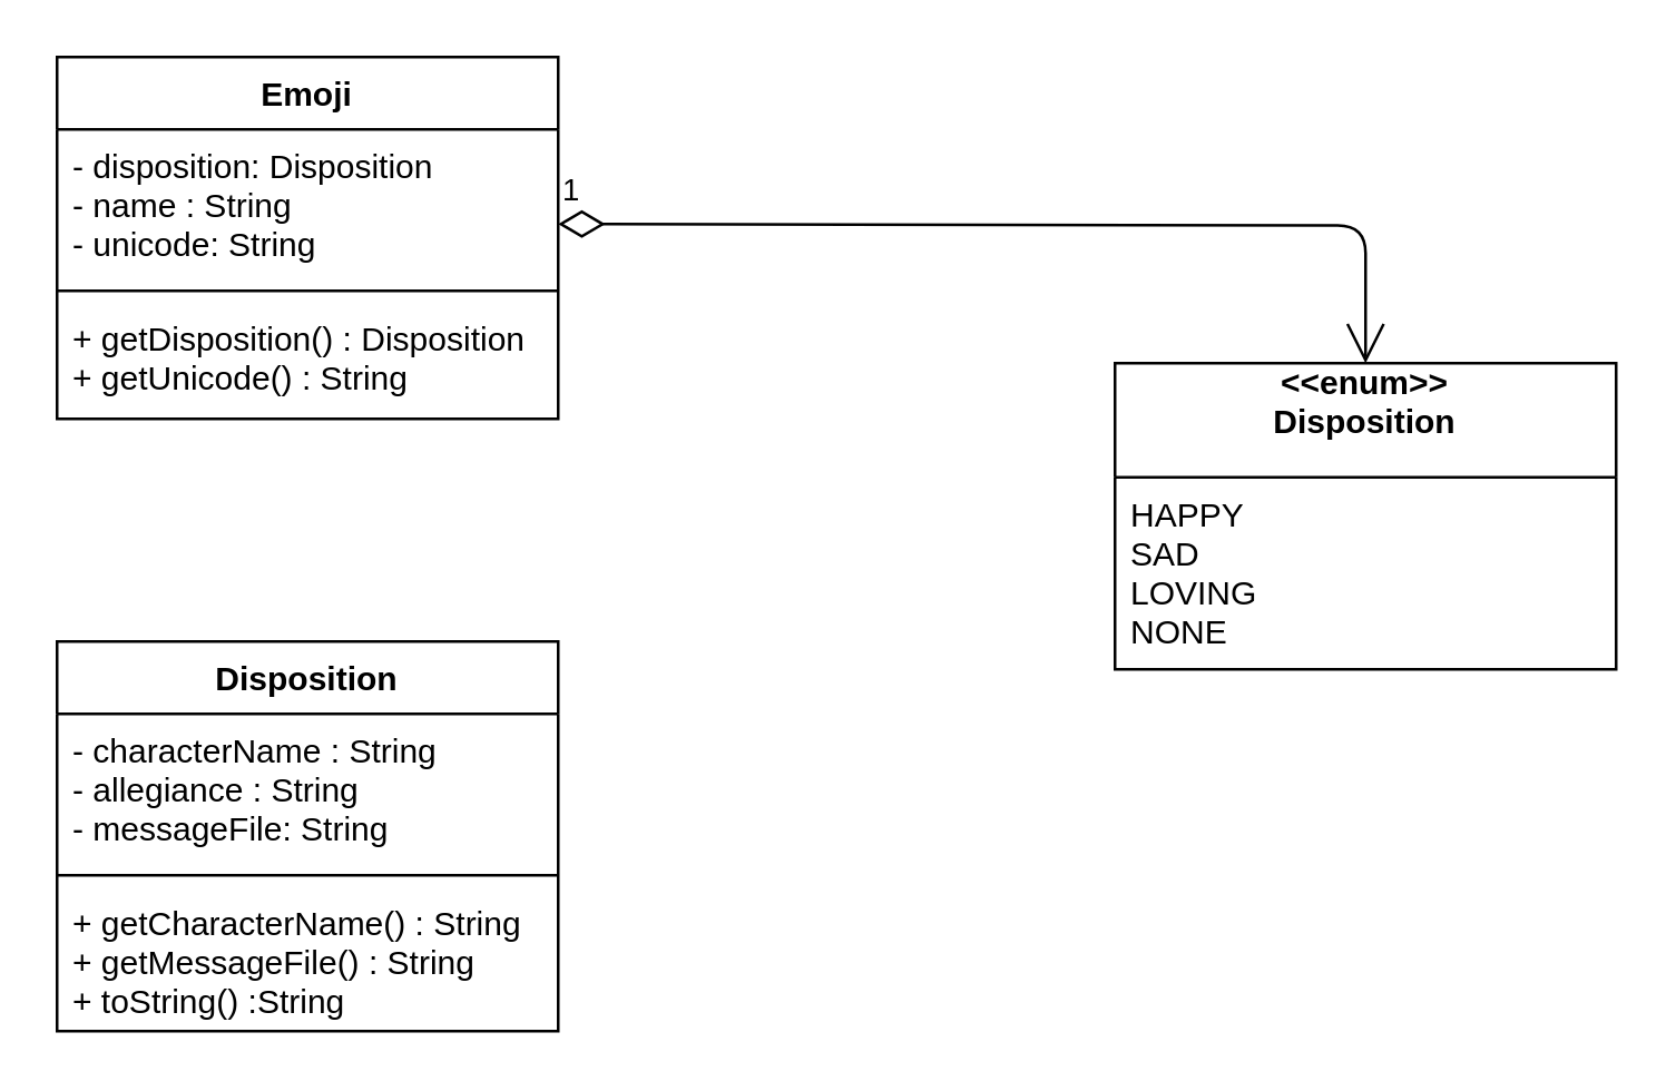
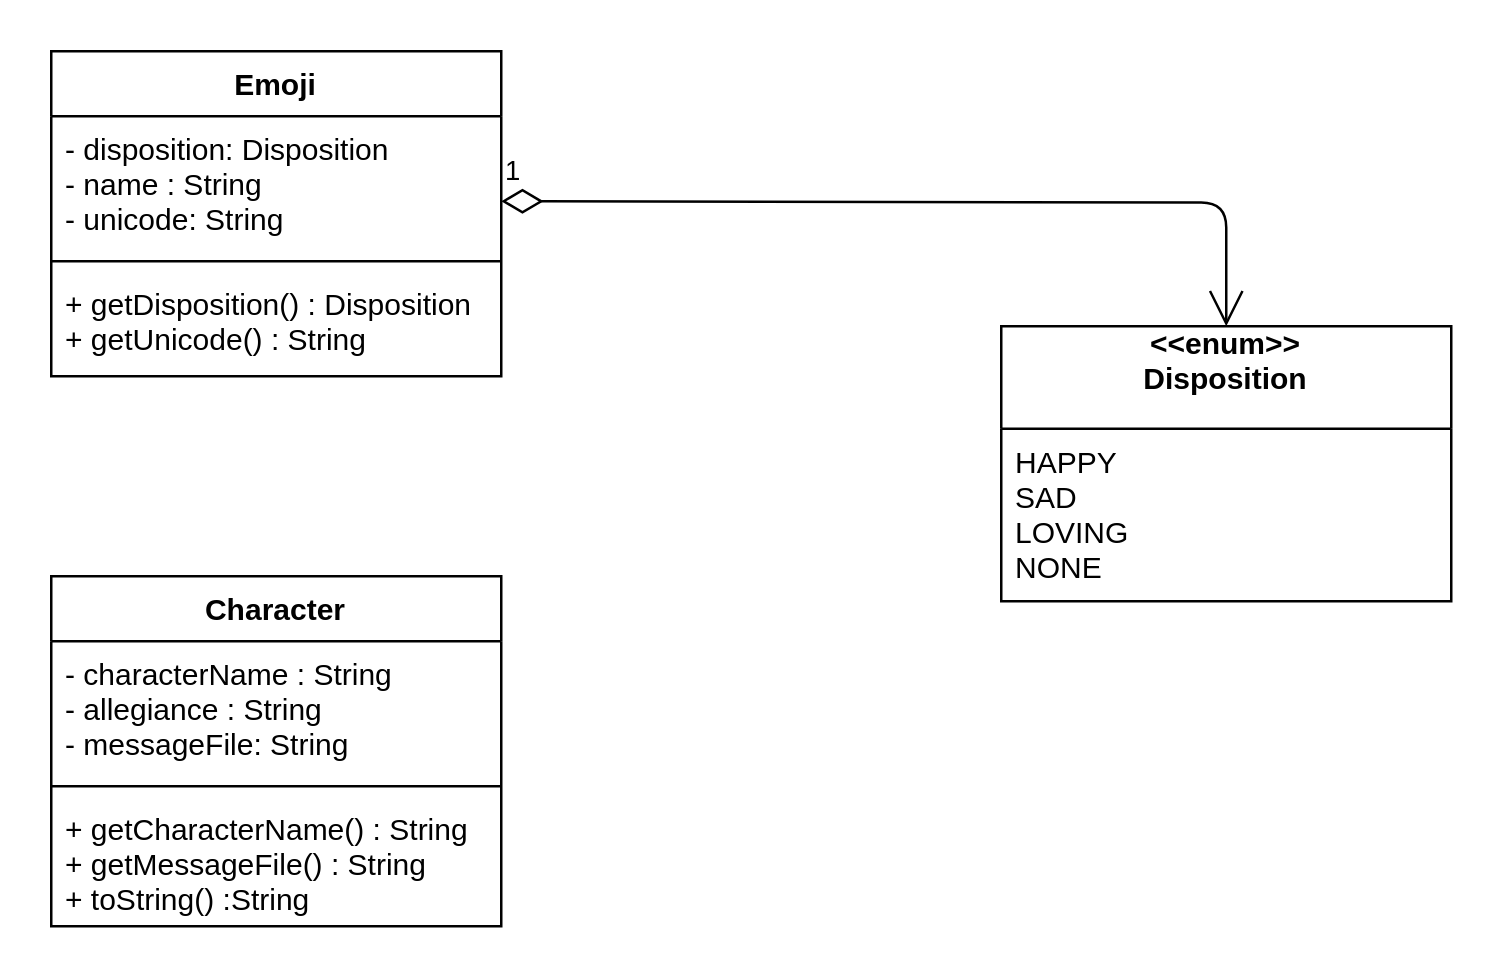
  <mxCell id="0" />
  <mxCell id="1" parent="0" />
  <mxCell id="2" value="Emoji" style="swimlane;fontStyle=1;align=center;verticalAlign=top;childLayout=stackLayout;horizontal=1;startSize=26;horizontalStack=0;resizeParent=1;resizeParentMax=0;resizeLast=0;collapsible=1;marginBottom=0;" parent="1" vertex="1"><mxGeometry x="20" y="20" width="180" height="130" as="geometry" /></mxCell>
  <mxCell id="3" value="- disposition: Disposition&#10;- name : String&#10;- unicode: String&#10;" style="text;strokeColor=none;fillColor=none;align=left;verticalAlign=top;spacingLeft=4;spacingRight=4;overflow=hidden;rotatable=0;points=[[0,0.5],[1,0.5]];portConstraint=eastwest;" parent="2" vertex="1"><mxGeometry y="26" width="180" height="54" as="geometry" /></mxCell>
  <mxCell id="4" value="" style="line;strokeWidth=1;fillColor=none;align=left;verticalAlign=middle;spacingTop=-1;spacingLeft=3;spacingRight=3;rotatable=0;labelPosition=right;points=[];portConstraint=eastwest;" parent="2" vertex="1"><mxGeometry y="80" width="180" height="8" as="geometry" /></mxCell>
  <mxCell id="5" value="+ getDisposition() : Disposition&#10;+ getUnicode() : String&#10;" style="text;strokeColor=none;fillColor=none;align=left;verticalAlign=top;spacingLeft=4;spacingRight=4;overflow=hidden;rotatable=0;points=[[0,0.5],[1,0.5]];portConstraint=eastwest;" parent="2" vertex="1"><mxGeometry y="88" width="180" height="42" as="geometry" /></mxCell>
- <mxCell id="6" value="Disposition" style="swimlane;fontStyle=1;align=center;verticalAlign=top;childLayout=stackLayout;horizontal=1;startSize=26;horizontalStack=0;resizeParent=1;resizeParentMax=0;resizeLast=0;collapsible=1;marginBottom=0;" parent="1" vertex="1"><mxGeometry x="20" y="230" width="180" height="140" as="geometry" /></mxCell>
+ <mxCell id="6" value="Character" style="swimlane;fontStyle=1;align=center;verticalAlign=top;childLayout=stackLayout;horizontal=1;startSize=26;horizontalStack=0;resizeParent=1;resizeParentMax=0;resizeLast=0;collapsible=1;marginBottom=0;" parent="1" vertex="1"><mxGeometry x="20" y="230" width="180" height="140" as="geometry" /></mxCell>
  <mxCell id="7" value="- characterName : String&#10;- allegiance : String&#10;- messageFile: String&#10;" style="text;strokeColor=none;fillColor=none;align=left;verticalAlign=top;spacingLeft=4;spacingRight=4;overflow=hidden;rotatable=0;points=[[0,0.5],[1,0.5]];portConstraint=eastwest;" parent="6" vertex="1"><mxGeometry y="26" width="180" height="54" as="geometry" /></mxCell>
  <mxCell id="8" value="" style="line;strokeWidth=1;fillColor=none;align=left;verticalAlign=middle;spacingTop=-1;spacingLeft=3;spacingRight=3;rotatable=0;labelPosition=right;points=[];portConstraint=eastwest;" parent="6" vertex="1"><mxGeometry y="80" width="180" height="8" as="geometry" /></mxCell>
  <mxCell id="9" value="+ getCharacterName() : String&#10;+ getMessageFile() : String&#10;+ toString() :String&#10;&#10;" style="text;strokeColor=none;fillColor=none;align=left;verticalAlign=top;spacingLeft=4;spacingRight=4;overflow=hidden;rotatable=0;points=[[0,0.5],[1,0.5]];portConstraint=eastwest;" parent="6" vertex="1"><mxGeometry y="88" width="180" height="52" as="geometry" /></mxCell>
  <mxCell id="10" value="&lt;&lt;enum&gt;&gt;&#10;Disposition&#10;" style="swimlane;fontStyle=1;childLayout=stackLayout;horizontal=1;startSize=41;fillColor=none;horizontalStack=0;resizeParent=1;resizeParentMax=0;resizeLast=0;collapsible=1;marginBottom=0;" parent="1" vertex="1"><mxGeometry x="400" y="130" width="180" height="110" as="geometry" /></mxCell>
  <mxCell id="11" value="HAPPY&#10;SAD&#10;LOVING&#10;NONE&#10;" style="text;strokeColor=none;fillColor=none;align=left;verticalAlign=top;spacingLeft=4;spacingRight=4;overflow=hidden;rotatable=0;points=[[0,0.5],[1,0.5]];portConstraint=eastwest;" parent="10" vertex="1"><mxGeometry y="41" width="180" height="69" as="geometry" /></mxCell>
  <mxCell id="12" value="1" style="endArrow=open;html=1;endSize=12;startArrow=diamondThin;startSize=14;startFill=0;edgeStyle=orthogonalEdgeStyle;align=left;verticalAlign=bottom;entryX=0.5;entryY=0;entryDx=0;entryDy=0;" parent="1" target="10" edge="1"><mxGeometry x="-1" y="3" relative="1" as="geometry"><mxPoint x="200" y="80" as="sourcePoint" /><mxPoint x="360" y="80" as="targetPoint" /></mxGeometry></mxCell>
